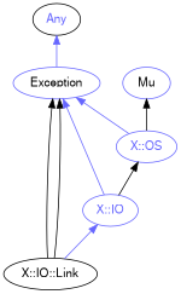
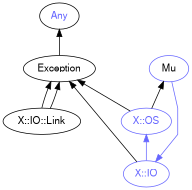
  digraph {
    rankdir=BT
    splines=polyline
    node [color="#000000" fontcolor="#000000" fontname=FreeSans]
    edge [color="#000000"]
    "X::IO::Link"
-   Exception [color="#6666FF"]
+   Exception
    "X::IO" [color="#6666FF" fontcolor="#6666FF"]
    Any [fontcolor="#6666FF"]
    "X::OS" [color="#6666FF" fontcolor="#6666FF"]
    Mu [color="#6666FF"]
    "X::IO::Link" -> Exception
    "X::IO::Link" -> Exception
-   "X::IO::Link" -> "X::IO" [color="#6666FF"]
-   Exception -> Any [color="#6666FF"]
-   "X::IO" -> Exception [color="#6666FF"]
-   "X::IO" -> "X::OS"
-   "X::OS" -> Exception [color="#6666FF"]
+   Mu -> "X::IO" [color="#6666FF"]
+   Exception -> Any
+   "X::IO" -> Exception
+   "X::IO" -> "X::OS" [color="#6666FF"]
+   "X::OS" -> Exception
    "X::OS" -> Mu
  }
